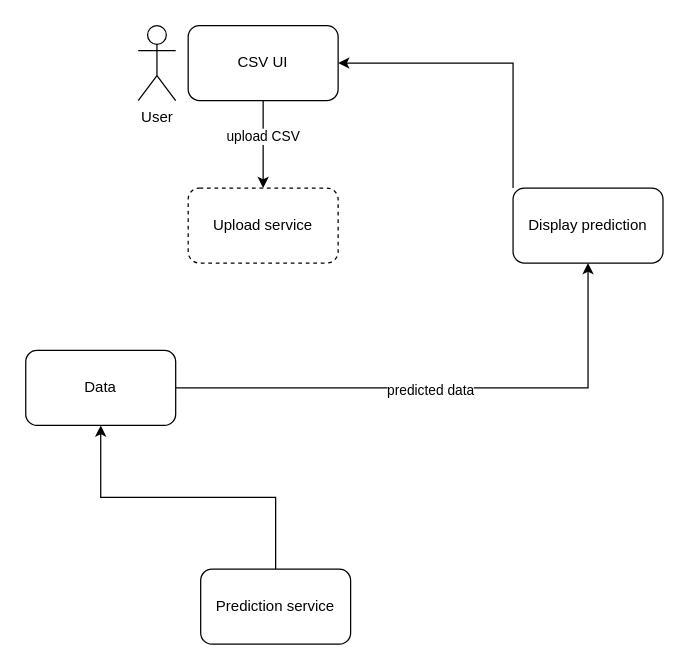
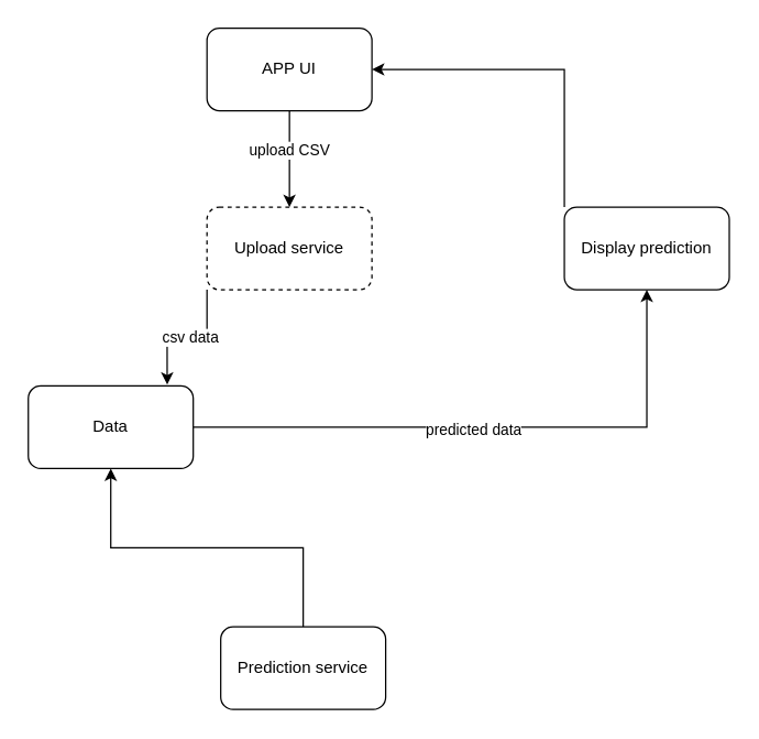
  <mxCell id="0" />
  <mxCell id="1" parent="0" />
- <mxCell id="2" value="&lt;div&gt;User&lt;/div&gt;&lt;div&gt;&lt;br&gt;&lt;/div&gt;" style="shape=umlActor;verticalLabelPosition=bottom;verticalAlign=top;html=1;outlineConnect=0;" vertex="1" parent="1"><mxGeometry x="110" y="20" width="30" height="60" as="geometry" /></mxCell>
  <mxCell id="3" style="edgeStyle=orthogonalEdgeStyle;rounded=0;orthogonalLoop=1;jettySize=auto;html=1;exitX=0.5;exitY=1;exitDx=0;exitDy=0;entryX=0.5;entryY=0;entryDx=0;entryDy=0;" edge="1" parent="1" source="5" target="6"><mxGeometry relative="1" as="geometry" /></mxCell>
  <mxCell id="4" value="&lt;div&gt;upload CSV&lt;/div&gt;" style="edgeLabel;html=1;align=center;verticalAlign=middle;resizable=0;points=[];" vertex="1" connectable="0" parent="3"><mxGeometry x="-0.2" y="-1" relative="1" as="geometry"><mxPoint as="offset" /></mxGeometry></mxCell>
- <mxCell id="5" value="&lt;div&gt;CSV UI&lt;/div&gt;" style="rounded=1;whiteSpace=wrap;html=1;" vertex="1" parent="1"><mxGeometry x="150" y="20" width="120" height="60" as="geometry" /></mxCell>
+ <mxCell id="5" value="&lt;div&gt;APP UI&lt;/div&gt;" style="rounded=1;whiteSpace=wrap;html=1;" vertex="1" parent="1"><mxGeometry x="150" y="20" width="120" height="60" as="geometry" /></mxCell>
  <mxCell id="6" value="&lt;div&gt;Upload service&lt;/div&gt;" style="rounded=1;whiteSpace=wrap;html=1;dashed=1;" vertex="1" parent="1"><mxGeometry x="150" y="150" width="120" height="60" as="geometry" /></mxCell>
  <mxCell id="7" style="edgeStyle=orthogonalEdgeStyle;rounded=0;orthogonalLoop=1;jettySize=auto;html=1;exitX=1;exitY=0.5;exitDx=0;exitDy=0;entryX=0.5;entryY=1;entryDx=0;entryDy=0;" edge="1" parent="1" source="9" target="13"><mxGeometry relative="1" as="geometry" /></mxCell>
  <mxCell id="8" value="&lt;div&gt;predicted data&lt;/div&gt;" style="edgeLabel;html=1;align=center;verticalAlign=middle;resizable=0;points=[];" vertex="1" connectable="0" parent="7"><mxGeometry x="-0.056" y="-1" relative="1" as="geometry"><mxPoint as="offset" /></mxGeometry></mxCell>
  <mxCell id="9" value="&lt;div&gt;Data&lt;/div&gt;" style="rounded=1;whiteSpace=wrap;html=1;" vertex="1" parent="1"><mxGeometry x="20" y="280" width="120" height="60" as="geometry" /></mxCell>
  <mxCell id="10" style="edgeStyle=orthogonalEdgeStyle;rounded=0;orthogonalLoop=1;jettySize=auto;html=1;exitX=0.5;exitY=0;exitDx=0;exitDy=0;" edge="1" parent="1" source="11" target="9"><mxGeometry relative="1" as="geometry" /></mxCell>
  <mxCell id="11" value="Prediction service" style="rounded=1;whiteSpace=wrap;html=1;" vertex="1" parent="1"><mxGeometry x="160" y="455" width="120" height="60" as="geometry" /></mxCell>
  <mxCell id="12" style="edgeStyle=orthogonalEdgeStyle;rounded=0;orthogonalLoop=1;jettySize=auto;html=1;exitX=0;exitY=0;exitDx=0;exitDy=0;entryX=1;entryY=0.5;entryDx=0;entryDy=0;" edge="1" parent="1" source="13" target="5"><mxGeometry relative="1" as="geometry" /></mxCell>
  <mxCell id="13" value="Display prediction" style="rounded=1;whiteSpace=wrap;html=1;" vertex="1" parent="1"><mxGeometry x="410" y="150" width="120" height="60" as="geometry" /></mxCell>
+ <mxCell id="14" style="edgeStyle=orthogonalEdgeStyle;rounded=0;orthogonalLoop=1;jettySize=auto;html=1;exitX=0;exitY=1;exitDx=0;exitDy=0;entryX=0.842;entryY=-0.017;entryDx=0;entryDy=0;entryPerimeter=0;" edge="1" parent="1" source="6" target="9"><mxGeometry relative="1" as="geometry" /></mxCell>
+ <mxCell id="15" value="csv data" style="edgeLabel;html=1;align=center;verticalAlign=middle;resizable=0;points=[];" vertex="1" connectable="0" parent="14"><mxGeometry x="-0.02" y="-1" relative="1" as="geometry"><mxPoint as="offset" /></mxGeometry></mxCell>
